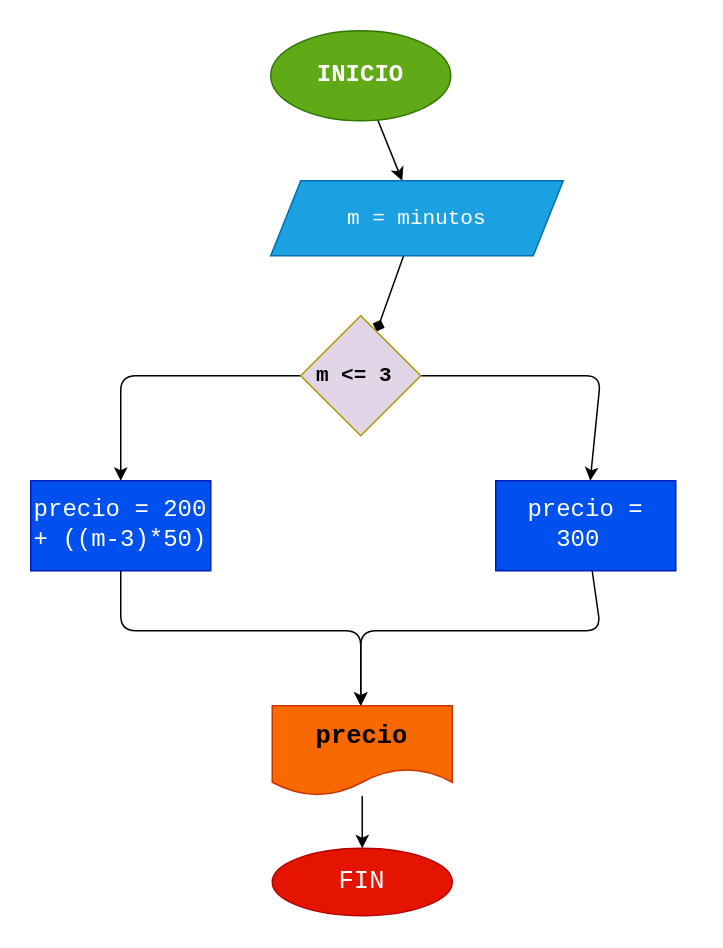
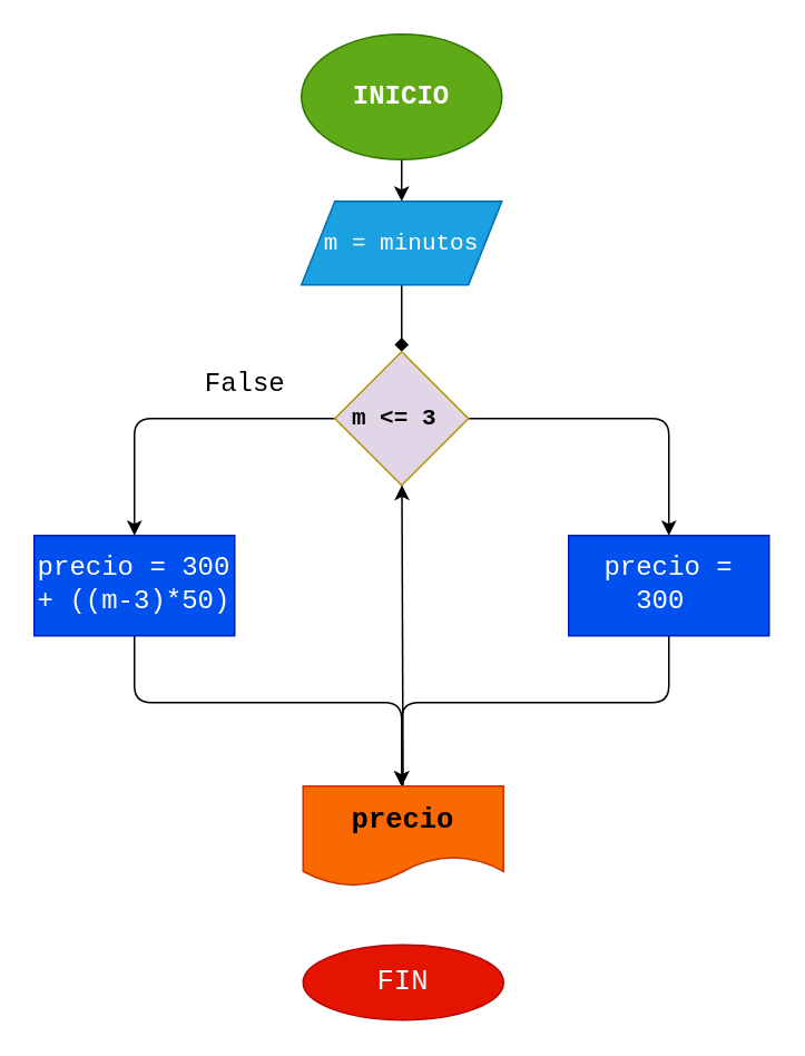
  <mxCell id="0" />
  <mxCell id="1" parent="0" />
  <mxCell id="2" value="" style="edgeStyle=none;html=1;fontFamily=Courier New;fontSize=16;" parent="1" source="3" target="5" edge="1"><mxGeometry relative="1" as="geometry" /></mxCell>
- <mxCell id="3" value="INICIO" style="ellipse;whiteSpace=wrap;html=1;fillColor=#60a917;fontColor=#ffffff;strokeColor=#2D7600;fontFamily=Courier New;fontSize=16;fontStyle=1" parent="1" vertex="1"><mxGeometry x="180" width="120" height="60" as="geometry" y="20" /></mxCell>
+ <mxCell id="3" value="INICIO" style="ellipse;whiteSpace=wrap;html=1;fillColor=#60a917;fontColor=#ffffff;strokeColor=#2D7600;fontFamily=Courier New;fontSize=16;fontStyle=1" parent="1" vertex="1"><mxGeometry x="180" y="20" width="120" height="75" as="geometry" /></mxCell>
  <mxCell id="4" value="" style="edgeStyle=none;html=1;fontFamily=Courier New;fontSize=16;endArrow=diamond;" parent="1" source="5" target="8" edge="1"><mxGeometry relative="1" as="geometry" /></mxCell>
- <mxCell id="5" value="m = minutos" style="shape=parallelogram;perimeter=parallelogramPerimeter;whiteSpace=wrap;html=1;fixedSize=1;fillColor=#1ba1e2;fontColor=#ffffff;strokeColor=#006EAF;fontFamily=Courier New;fontSize=14;" parent="1" vertex="1"><mxGeometry x="180" y="120" width="195" height="50" as="geometry" /></mxCell>
+ <mxCell id="5" value="m = minutos" style="shape=parallelogram;perimeter=parallelogramPerimeter;whiteSpace=wrap;html=1;fixedSize=1;fillColor=#1ba1e2;fontColor=#ffffff;strokeColor=#006EAF;fontFamily=Courier New;fontSize=14;" parent="1" vertex="1"><mxGeometry x="180" y="120" width="120" height="50" as="geometry" /></mxCell>
  <mxCell id="6" value="" style="edgeStyle=none;html=1;fontFamily=Courier New;fontSize=16;" parent="1" source="8" target="10" edge="1"><mxGeometry relative="1" as="geometry"><Array as="points"><mxPoint x="400" y="250" /></Array></mxGeometry></mxCell>
  <mxCell id="7" value="" style="edgeStyle=none;html=1;fontFamily=Courier New;fontSize=16;" parent="1" source="8" target="12" edge="1"><mxGeometry relative="1" as="geometry"><Array as="points"><mxPoint x="80" y="250" /></Array></mxGeometry></mxCell>
  <mxCell id="8" value="m &amp;lt;= 3&amp;nbsp;" style="rhombus;whiteSpace=wrap;html=1;fillColor=#e1d5e7;fontColor=#000000;strokeColor=#B09500;fontFamily=Courier New;fontSize=14;fontStyle=1;" parent="1" vertex="1"><mxGeometry x="200" y="210" width="80" height="80" as="geometry" /></mxCell>
  <mxCell id="9" style="edgeStyle=none;html=1;entryX=0.5;entryY=0;entryDx=0;entryDy=0;fontFamily=Courier New;fontSize=16;" parent="1" source="10" edge="1"><mxGeometry relative="1" as="geometry"><Array as="points"><mxPoint x="400" y="420" /><mxPoint x="240" y="420" /></Array><mxPoint x="240" y="470" as="targetPoint" /></mxGeometry></mxCell>
- <mxCell id="10" value="precio = 300&amp;nbsp;" style="whiteSpace=wrap;html=1;fillColor=#0050ef;fontColor=#ffffff;strokeColor=#001DBC;fontFamily=Courier New;fontSize=16;" parent="1" vertex="1"><mxGeometry x="330" y="320" width="120" height="60" as="geometry" /></mxCell>
+ <mxCell id="10" value="precio = 300&amp;nbsp;" style="whiteSpace=wrap;html=1;fillColor=#0050ef;fontColor=#ffffff;strokeColor=#001DBC;fontFamily=Courier New;fontSize=16;" parent="1" vertex="1"><mxGeometry x="340" y="320" width="120" height="60" as="geometry" /></mxCell>
  <mxCell id="11" style="edgeStyle=none;html=1;entryX=0.5;entryY=0;entryDx=0;entryDy=0;fontFamily=Courier New;fontSize=16;" parent="1" source="12" edge="1"><mxGeometry relative="1" as="geometry"><Array as="points"><mxPoint x="80" y="420" /><mxPoint x="240" y="420" /></Array><mxPoint x="240" y="470" as="targetPoint" /></mxGeometry></mxCell>
- <mxCell id="12" value="precio = 200 + ((m-3)*50)" style="whiteSpace=wrap;html=1;fillColor=#0050ef;fontColor=#ffffff;strokeColor=#001DBC;fontFamily=Courier New;fontSize=16;" parent="1" vertex="1"><mxGeometry x="20" y="320" width="120" height="60" as="geometry" /></mxCell>
- <mxCell id="14" style="edgeStyle=none;html=1;entryX=0.5;entryY=0;entryDx=0;entryDy=0;fontFamily=Courier New;fontSize=17;" edge="1" parent="1" source="15" target="16"><mxGeometry relative="1" as="geometry" /></mxCell>
+ <mxCell id="12" value="precio = 300 + ((m-3)*50)" style="whiteSpace=wrap;html=1;fillColor=#0050ef;fontColor=#ffffff;strokeColor=#001DBC;fontFamily=Courier New;fontSize=16;" parent="1" vertex="1"><mxGeometry x="20" y="320" width="120" height="60" as="geometry" /></mxCell>
+ <mxCell id="13" value="False" style="text;html=1;align=center;verticalAlign=middle;resizable=0;points=[];autosize=1;strokeColor=none;fillColor=none;fontFamily=Courier New;fontSize=16;" parent="1" vertex="1"><mxGeometry x="111" y="215" width="70" height="30" as="geometry" /></mxCell>
+ <mxCell id="14" style="edgeStyle=none;html=1;fontFamily=Courier New;fontSize=17;" edge="1" parent="1" source="15" target="8"><mxGeometry relative="1" as="geometry" /></mxCell>
  <mxCell id="15" value="precio" style="shape=document;whiteSpace=wrap;html=1;boundedLbl=1;fontFamily=Courier New;fontSize=17;fontStyle=1;fillColor=#fa6800;fontColor=#000000;strokeColor=#C73500;" vertex="1" parent="1"><mxGeometry x="181" y="470" width="120" height="60" as="geometry" /></mxCell>
  <mxCell id="16" value="FIN" style="ellipse;whiteSpace=wrap;html=1;fontFamily=Courier New;fontSize=17;fillColor=#e51400;fontColor=#ffffff;strokeColor=#B20000;" vertex="1" parent="1"><mxGeometry x="181" y="565" width="120" height="45" as="geometry" /></mxCell>
